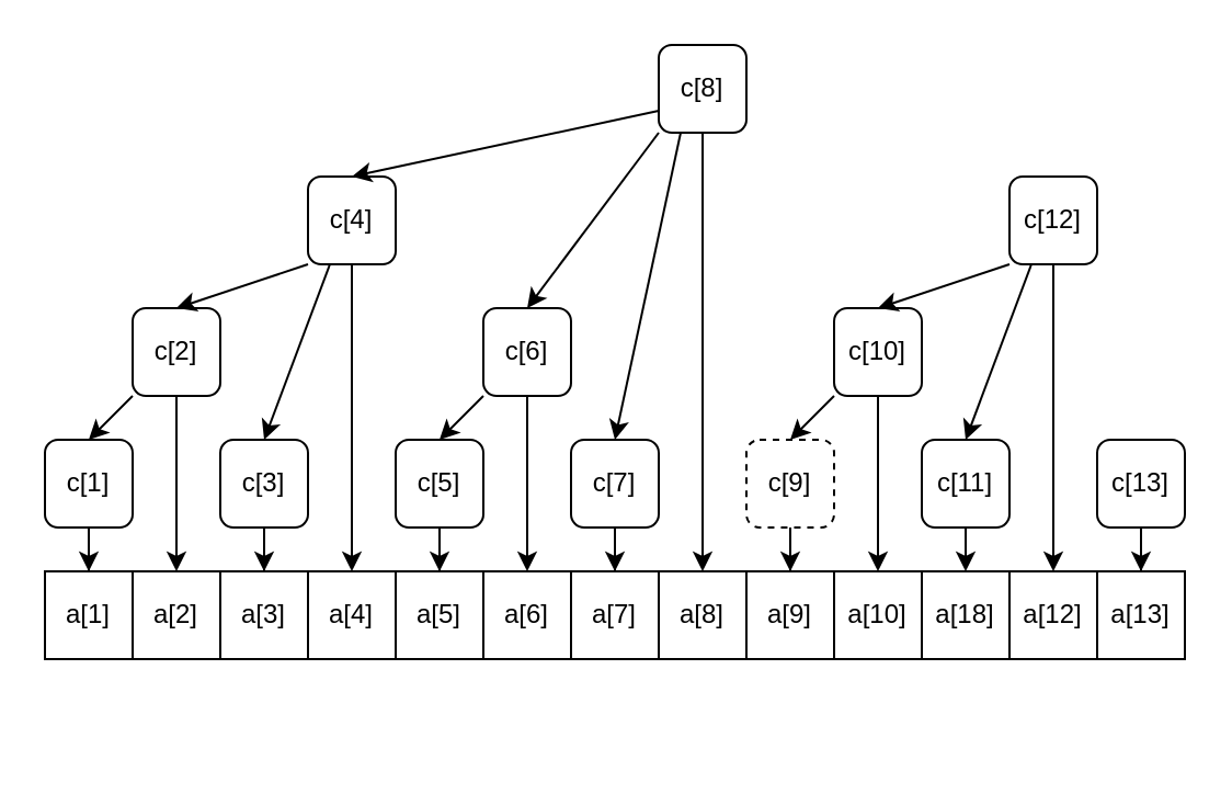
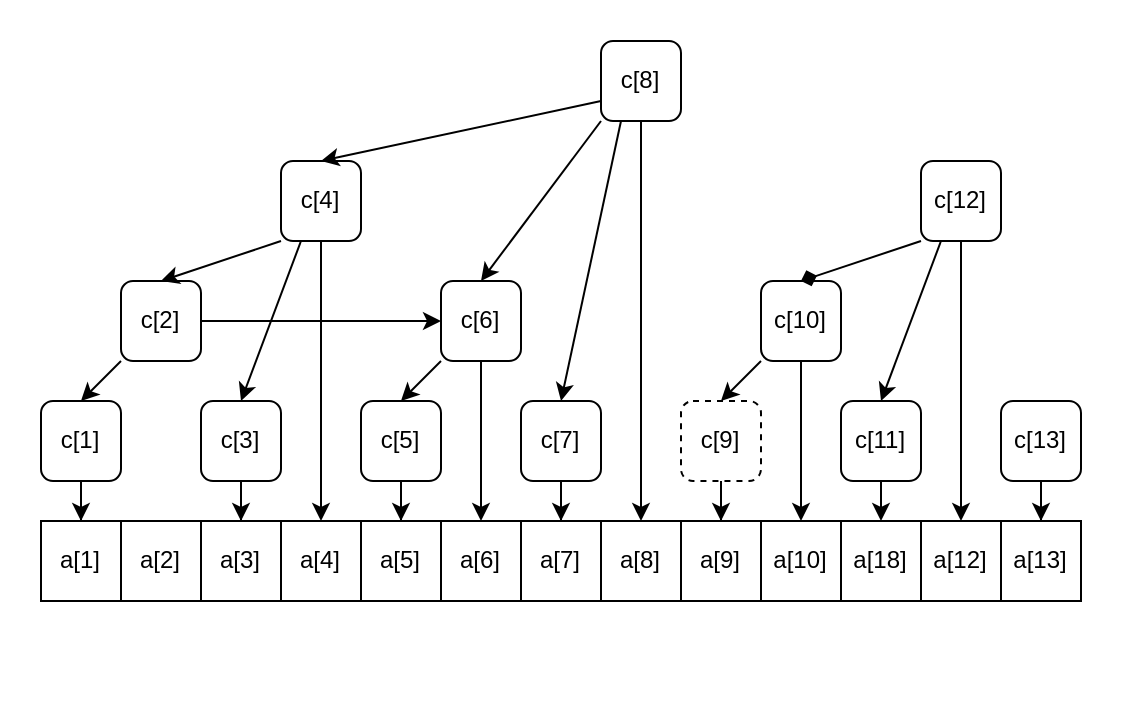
  <mxCell id="0" />
  <mxCell id="1" parent="0" />
  <mxCell id="2" value="a[1]" style="rounded=0;whiteSpace=wrap;html=1;" vertex="1" parent="1"><mxGeometry x="20" y="260" width="40" height="40" as="geometry" /></mxCell>
  <mxCell id="3" value="a[2]" style="rounded=0;whiteSpace=wrap;html=1;" vertex="1" parent="1"><mxGeometry x="60" y="260" width="40" height="40" as="geometry" /></mxCell>
  <mxCell id="4" value="a[3]" style="rounded=0;whiteSpace=wrap;html=1;" vertex="1" parent="1"><mxGeometry x="100" y="260" width="40" height="40" as="geometry" /></mxCell>
  <mxCell id="5" value="a[4]" style="rounded=0;whiteSpace=wrap;html=1;" vertex="1" parent="1"><mxGeometry x="140" y="260" width="40" height="40" as="geometry" /></mxCell>
  <mxCell id="6" value="a[5]" style="rounded=0;whiteSpace=wrap;html=1;" vertex="1" parent="1"><mxGeometry x="180" y="260" width="40" height="40" as="geometry" /></mxCell>
  <mxCell id="7" value="a[6]" style="rounded=0;whiteSpace=wrap;html=1;" vertex="1" parent="1"><mxGeometry x="220" y="260" width="40" height="40" as="geometry" /></mxCell>
  <mxCell id="8" value="a[7]" style="rounded=0;whiteSpace=wrap;html=1;" vertex="1" parent="1"><mxGeometry x="260" y="260" width="40" height="40" as="geometry" /></mxCell>
  <mxCell id="9" value="a[8]" style="rounded=0;whiteSpace=wrap;html=1;" vertex="1" parent="1"><mxGeometry x="300" y="260" width="40" height="40" as="geometry" /></mxCell>
  <mxCell id="10" value="a[9]" style="rounded=0;whiteSpace=wrap;html=1;" vertex="1" parent="1"><mxGeometry x="340" y="260" width="40" height="40" as="geometry" /></mxCell>
  <mxCell id="11" value="a[10]" style="rounded=0;whiteSpace=wrap;html=1;" vertex="1" parent="1"><mxGeometry x="380" y="260" width="40" height="40" as="geometry" /></mxCell>
  <mxCell id="12" value="a[18]" style="rounded=0;whiteSpace=wrap;html=1;" vertex="1" parent="1"><mxGeometry x="420" y="260" width="40" height="40" as="geometry" /></mxCell>
  <mxCell id="13" value="a[12]" style="rounded=0;whiteSpace=wrap;html=1;" vertex="1" parent="1"><mxGeometry x="460" y="260" width="40" height="40" as="geometry" /></mxCell>
  <mxCell id="14" value="a[13]" style="rounded=0;whiteSpace=wrap;html=1;" vertex="1" parent="1"><mxGeometry x="500" y="260" width="40" height="40" as="geometry" /></mxCell>
  <mxCell id="15" style="edgeStyle=orthogonalEdgeStyle;rounded=0;orthogonalLoop=1;jettySize=auto;html=1;" edge="1" parent="1" source="16" target="2"><mxGeometry relative="1" as="geometry" /></mxCell>
  <mxCell id="16" value="c[1]" style="rounded=1;whiteSpace=wrap;html=1;" vertex="1" parent="1"><mxGeometry x="20" y="200" width="40" height="40" as="geometry" /></mxCell>
- <mxCell id="17" style="edgeStyle=orthogonalEdgeStyle;rounded=0;orthogonalLoop=1;jettySize=auto;html=1;entryX=0.5;entryY=0;entryDx=0;entryDy=0;" edge="1" parent="1" source="18" target="3"><mxGeometry relative="1" as="geometry" /></mxCell>
+ <mxCell id="17" style="edgeStyle=orthogonalEdgeStyle;rounded=0;orthogonalLoop=1;jettySize=auto;html=1;" edge="1" parent="1" source="18" target="26"><mxGeometry relative="1" as="geometry" /></mxCell>
  <mxCell id="18" value="c[2]" style="rounded=1;whiteSpace=wrap;html=1;" vertex="1" parent="1"><mxGeometry x="60" y="140" width="40" height="40" as="geometry" /></mxCell>
  <mxCell id="19" style="edgeStyle=orthogonalEdgeStyle;rounded=0;orthogonalLoop=1;jettySize=auto;html=1;entryX=0.5;entryY=0;entryDx=0;entryDy=0;" edge="1" parent="1" source="20" target="4"><mxGeometry relative="1" as="geometry" /></mxCell>
  <mxCell id="20" value="c[3]" style="rounded=1;whiteSpace=wrap;html=1;" vertex="1" parent="1"><mxGeometry x="100" y="200" width="40" height="40" as="geometry" /></mxCell>
  <mxCell id="21" style="edgeStyle=orthogonalEdgeStyle;rounded=0;orthogonalLoop=1;jettySize=auto;html=1;entryX=0.5;entryY=0;entryDx=0;entryDy=0;" edge="1" parent="1" source="22" target="5"><mxGeometry relative="1" as="geometry" /></mxCell>
  <mxCell id="22" value="c[4]" style="rounded=1;whiteSpace=wrap;html=1;" vertex="1" parent="1"><mxGeometry x="140" y="80" width="40" height="40" as="geometry" /></mxCell>
  <mxCell id="23" style="edgeStyle=orthogonalEdgeStyle;rounded=0;orthogonalLoop=1;jettySize=auto;html=1;entryX=0.5;entryY=0;entryDx=0;entryDy=0;" edge="1" parent="1" source="24" target="6"><mxGeometry relative="1" as="geometry" /></mxCell>
  <mxCell id="24" value="c[5]" style="rounded=1;whiteSpace=wrap;html=1;" vertex="1" parent="1"><mxGeometry x="180" y="200" width="40" height="40" as="geometry" /></mxCell>
  <mxCell id="25" style="edgeStyle=orthogonalEdgeStyle;rounded=0;orthogonalLoop=1;jettySize=auto;html=1;entryX=0.5;entryY=0;entryDx=0;entryDy=0;" edge="1" parent="1" source="26" target="7"><mxGeometry relative="1" as="geometry" /></mxCell>
  <mxCell id="26" value="c[6]" style="rounded=1;whiteSpace=wrap;html=1;" vertex="1" parent="1"><mxGeometry x="220" y="140" width="40" height="40" as="geometry" /></mxCell>
  <mxCell id="27" style="edgeStyle=orthogonalEdgeStyle;rounded=0;orthogonalLoop=1;jettySize=auto;html=1;entryX=0.5;entryY=0;entryDx=0;entryDy=0;" edge="1" parent="1" source="28" target="8"><mxGeometry relative="1" as="geometry" /></mxCell>
  <mxCell id="28" value="c[7]" style="rounded=1;whiteSpace=wrap;html=1;" vertex="1" parent="1"><mxGeometry x="260" y="200" width="40" height="40" as="geometry" /></mxCell>
  <mxCell id="29" style="edgeStyle=orthogonalEdgeStyle;rounded=0;orthogonalLoop=1;jettySize=auto;html=1;entryX=0.5;entryY=0;entryDx=0;entryDy=0;" edge="1" parent="1" source="30" target="10"><mxGeometry relative="1" as="geometry" /></mxCell>
  <mxCell id="30" value="c[9]" style="rounded=1;whiteSpace=wrap;html=1;dashed=1;" vertex="1" parent="1"><mxGeometry x="340" y="200" width="40" height="40" as="geometry" /></mxCell>
  <mxCell id="31" style="edgeStyle=orthogonalEdgeStyle;rounded=0;orthogonalLoop=1;jettySize=auto;html=1;entryX=0.5;entryY=0;entryDx=0;entryDy=0;" edge="1" parent="1" source="32" target="11"><mxGeometry relative="1" as="geometry" /></mxCell>
  <mxCell id="32" value="c[10]" style="rounded=1;whiteSpace=wrap;html=1;" vertex="1" parent="1"><mxGeometry x="380" y="140" width="40" height="40" as="geometry" /></mxCell>
  <mxCell id="33" style="edgeStyle=orthogonalEdgeStyle;rounded=0;orthogonalLoop=1;jettySize=auto;html=1;exitX=0.5;exitY=1;exitDx=0;exitDy=0;entryX=0.5;entryY=0;entryDx=0;entryDy=0;" edge="1" parent="1" source="34" target="12"><mxGeometry relative="1" as="geometry" /></mxCell>
  <mxCell id="34" value="c[11]" style="rounded=1;whiteSpace=wrap;html=1;" vertex="1" parent="1"><mxGeometry x="420" y="200" width="40" height="40" as="geometry" /></mxCell>
  <mxCell id="35" style="edgeStyle=orthogonalEdgeStyle;rounded=0;orthogonalLoop=1;jettySize=auto;html=1;entryX=0.5;entryY=0;entryDx=0;entryDy=0;" edge="1" parent="1" source="36" target="13"><mxGeometry relative="1" as="geometry" /></mxCell>
  <mxCell id="36" value="c[12]" style="rounded=1;whiteSpace=wrap;html=1;" vertex="1" parent="1"><mxGeometry x="460" y="80" width="40" height="40" as="geometry" /></mxCell>
  <mxCell id="37" style="edgeStyle=orthogonalEdgeStyle;rounded=0;orthogonalLoop=1;jettySize=auto;html=1;" edge="1" parent="1" source="38" target="14"><mxGeometry relative="1" as="geometry" /></mxCell>
  <mxCell id="38" value="c[13]" style="rounded=1;whiteSpace=wrap;html=1;" vertex="1" parent="1"><mxGeometry x="500" y="200" width="40" height="40" as="geometry" /></mxCell>
  <mxCell id="39" style="edgeStyle=orthogonalEdgeStyle;rounded=0;orthogonalLoop=1;jettySize=auto;html=1;entryX=0.5;entryY=0;entryDx=0;entryDy=0;" edge="1" parent="1" source="40" target="9"><mxGeometry relative="1" as="geometry" /></mxCell>
  <mxCell id="40" value="c[8]" style="rounded=1;whiteSpace=wrap;html=1;" vertex="1" parent="1"><mxGeometry x="300" y="20" width="40" height="40" as="geometry" /></mxCell>
  <mxCell id="41" value="" style="endArrow=classic;html=1;exitX=0;exitY=1;exitDx=0;exitDy=0;entryX=0.5;entryY=0;entryDx=0;entryDy=0;" edge="1" parent="1" source="18" target="16"><mxGeometry width="50" height="50" relative="1" as="geometry"><mxPoint x="370" y="140" as="sourcePoint" /><mxPoint x="420" y="90" as="targetPoint" /></mxGeometry></mxCell>
  <mxCell id="42" value="" style="endArrow=classic;html=1;exitX=0;exitY=1;exitDx=0;exitDy=0;entryX=0.5;entryY=0;entryDx=0;entryDy=0;" edge="1" parent="1" source="26" target="24"><mxGeometry width="50" height="50" relative="1" as="geometry"><mxPoint x="370" y="140" as="sourcePoint" /><mxPoint x="420" y="90" as="targetPoint" /></mxGeometry></mxCell>
  <mxCell id="43" value="" style="endArrow=classic;html=1;exitX=0;exitY=1;exitDx=0;exitDy=0;entryX=0.5;entryY=0;entryDx=0;entryDy=0;" edge="1" parent="1" source="32" target="30"><mxGeometry width="50" height="50" relative="1" as="geometry"><mxPoint x="370" y="140" as="sourcePoint" /><mxPoint x="420" y="90" as="targetPoint" /></mxGeometry></mxCell>
  <mxCell id="44" value="" style="endArrow=classic;html=1;exitX=0;exitY=1;exitDx=0;exitDy=0;entryX=0.5;entryY=0;entryDx=0;entryDy=0;" edge="1" parent="1" source="22" target="18"><mxGeometry width="50" height="50" relative="1" as="geometry"><mxPoint x="370" y="140" as="sourcePoint" /><mxPoint x="420" y="90" as="targetPoint" /></mxGeometry></mxCell>
  <mxCell id="45" value="" style="endArrow=classic;html=1;exitX=0.25;exitY=1;exitDx=0;exitDy=0;entryX=0.5;entryY=0;entryDx=0;entryDy=0;" edge="1" parent="1" source="22" target="20"><mxGeometry width="50" height="50" relative="1" as="geometry"><mxPoint x="370" y="140" as="sourcePoint" /><mxPoint x="420" y="90" as="targetPoint" /></mxGeometry></mxCell>
- <mxCell id="46" value="" style="endArrow=classic;html=1;exitX=0;exitY=1;exitDx=0;exitDy=0;entryX=0.5;entryY=0;entryDx=0;entryDy=0;" edge="1" parent="1" source="36" target="32"><mxGeometry width="50" height="50" relative="1" as="geometry"><mxPoint x="370" y="140" as="sourcePoint" /><mxPoint x="420" y="90" as="targetPoint" /></mxGeometry></mxCell>
+ <mxCell id="46" value="" style="endArrow=diamond;html=1;exitX=0;exitY=1;exitDx=0;exitDy=0;entryX=0.5;entryY=0;entryDx=0;entryDy=0;" edge="1" parent="1" source="36" target="32"><mxGeometry width="50" height="50" relative="1" as="geometry"><mxPoint x="370" y="140" as="sourcePoint" /><mxPoint x="420" y="90" as="targetPoint" /></mxGeometry></mxCell>
  <mxCell id="47" value="" style="endArrow=classic;html=1;exitX=0.25;exitY=1;exitDx=0;exitDy=0;entryX=0.5;entryY=0;entryDx=0;entryDy=0;" edge="1" parent="1" source="36" target="34"><mxGeometry width="50" height="50" relative="1" as="geometry"><mxPoint x="370" y="140" as="sourcePoint" /><mxPoint x="420" y="90" as="targetPoint" /></mxGeometry></mxCell>
  <mxCell id="48" value="" style="endArrow=classic;html=1;exitX=0;exitY=0.75;exitDx=0;exitDy=0;entryX=0.5;entryY=0;entryDx=0;entryDy=0;" edge="1" parent="1" source="40" target="22"><mxGeometry width="50" height="50" relative="1" as="geometry"><mxPoint x="370" y="140" as="sourcePoint" /><mxPoint x="420" y="90" as="targetPoint" /></mxGeometry></mxCell>
  <mxCell id="49" value="" style="endArrow=classic;html=1;exitX=0;exitY=1;exitDx=0;exitDy=0;entryX=0.5;entryY=0;entryDx=0;entryDy=0;" edge="1" parent="1" source="40" target="26"><mxGeometry width="50" height="50" relative="1" as="geometry"><mxPoint x="370" y="140" as="sourcePoint" /><mxPoint x="420" y="90" as="targetPoint" /></mxGeometry></mxCell>
  <mxCell id="50" value="" style="endArrow=classic;html=1;exitX=0.25;exitY=1;exitDx=0;exitDy=0;entryX=0.5;entryY=0;entryDx=0;entryDy=0;" edge="1" parent="1" source="40" target="28"><mxGeometry width="50" height="50" relative="1" as="geometry"><mxPoint x="370" y="140" as="sourcePoint" /><mxPoint x="420" y="90" as="targetPoint" /></mxGeometry></mxCell>
  <mxCell id="51" value="&amp;nbsp; &amp;nbsp; &amp;nbsp;" style="text;html=1;align=center;verticalAlign=middle;resizable=0;points=[];autosize=1;" vertex="1" parent="1"><mxGeometry x="25" y="320" width="30" height="20" as="geometry" /></mxCell>
